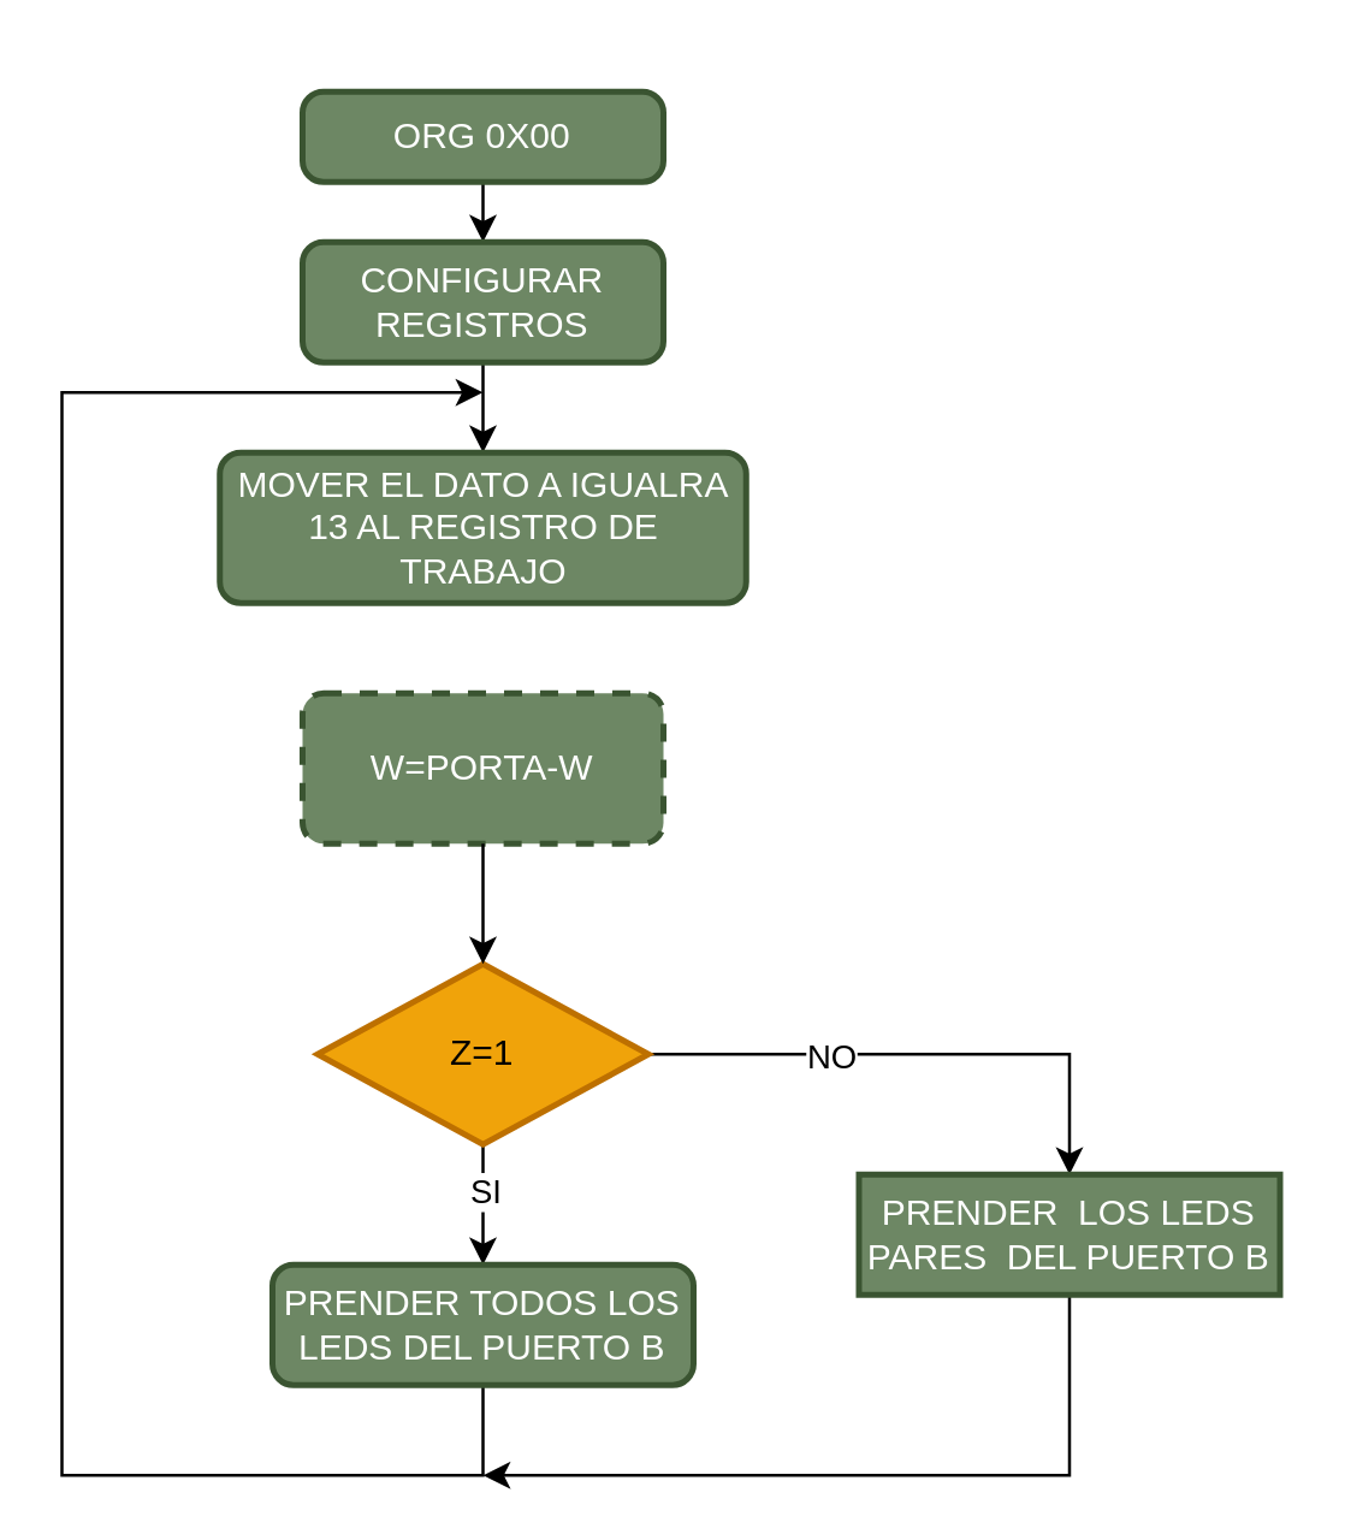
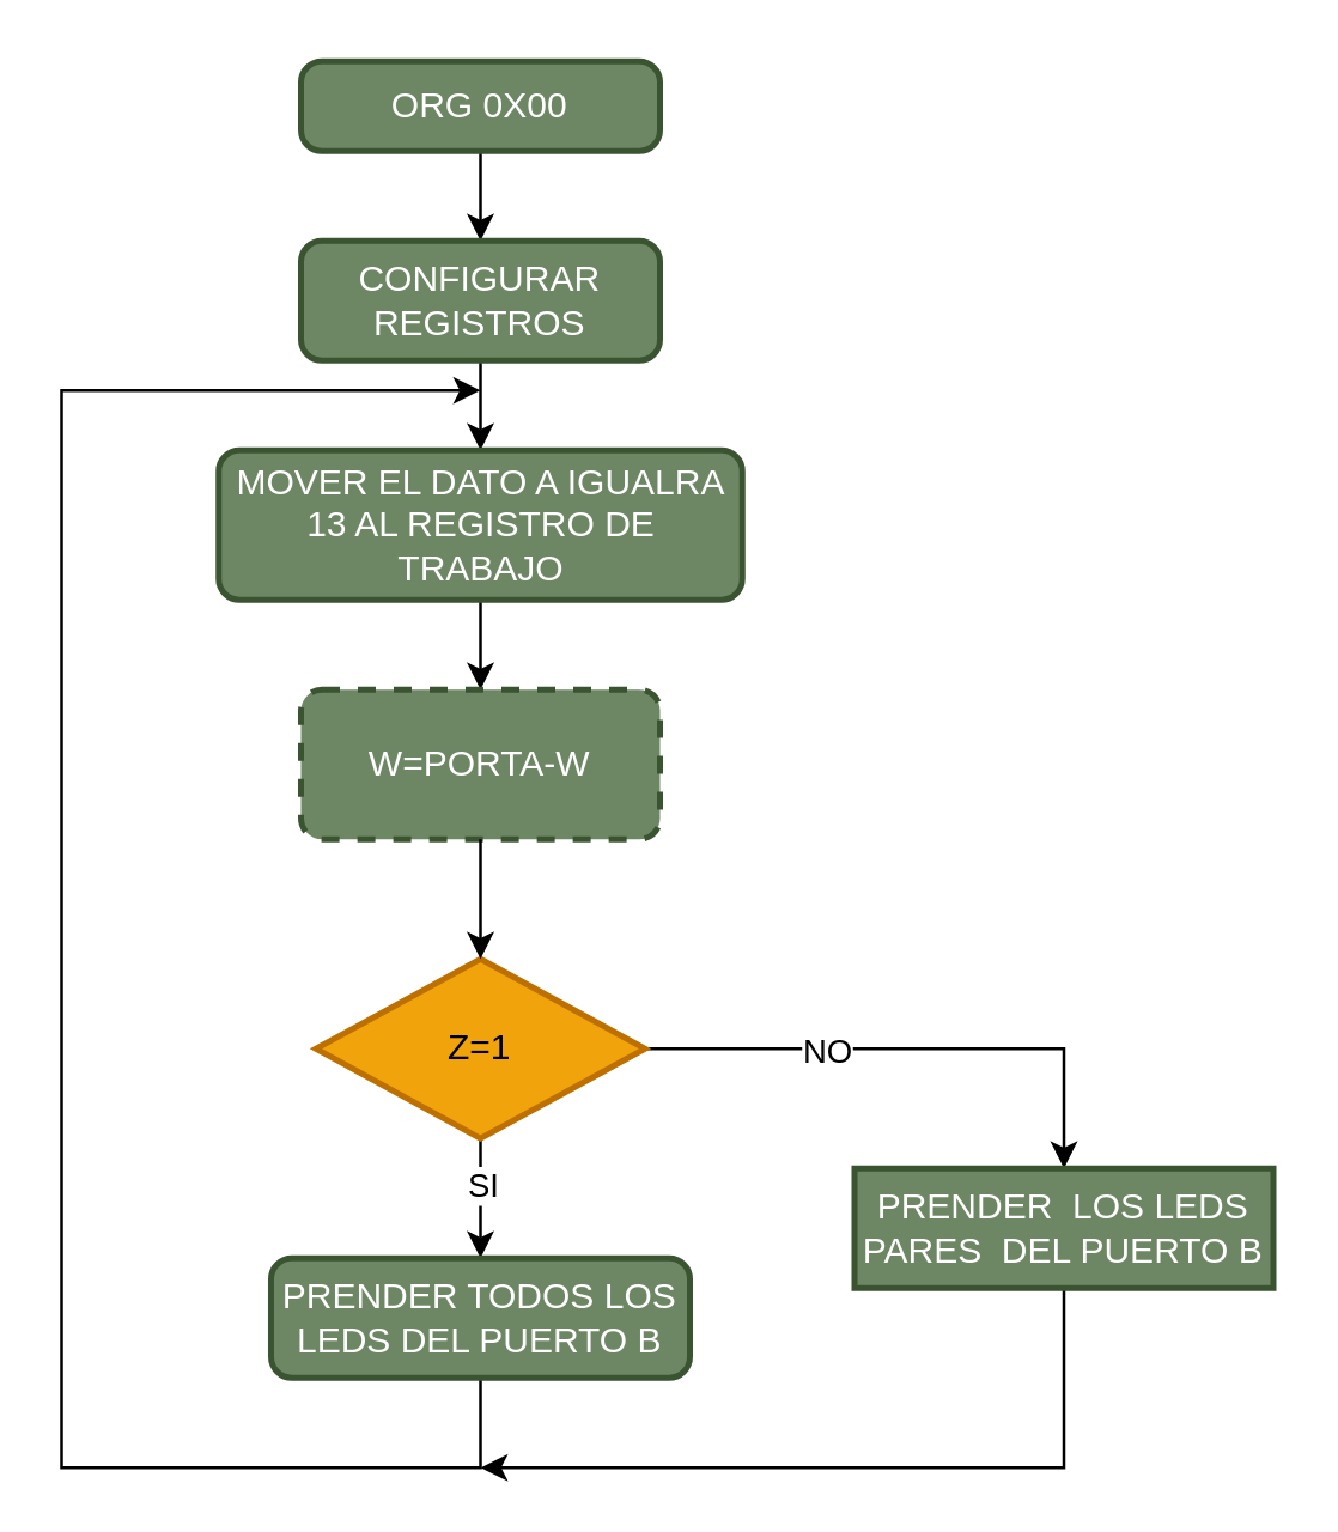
  <mxCell id="0" />
  <mxCell id="1" parent="0" />
  <mxCell id="2" style="edgeStyle=orthogonalEdgeStyle;rounded=0;orthogonalLoop=1;jettySize=auto;html=1;exitX=0.5;exitY=1;exitDx=0;exitDy=0;entryX=0.5;entryY=0;entryDx=0;entryDy=0;" edge="1" parent="1" source="3" target="5"><mxGeometry relative="1" as="geometry" /></mxCell>
- <mxCell id="3" value="ORG 0X00" style="rounded=1;whiteSpace=wrap;html=1;absoluteArcSize=1;arcSize=14;strokeWidth=2;fillColor=#6d8764;strokeColor=#3A5431;fontColor=#ffffff;" vertex="1" parent="1"><mxGeometry x="100" y="30" width="120" height="30" as="geometry" /></mxCell>
+ <mxCell id="3" value="ORG 0X00" style="rounded=1;whiteSpace=wrap;html=1;absoluteArcSize=1;arcSize=14;strokeWidth=2;fillColor=#6d8764;strokeColor=#3A5431;fontColor=#ffffff;" vertex="1" parent="1"><mxGeometry x="100" y="20" width="120" height="30" as="geometry" /></mxCell>
  <mxCell id="4" style="edgeStyle=orthogonalEdgeStyle;rounded=0;orthogonalLoop=1;jettySize=auto;html=1;exitX=0.5;exitY=1;exitDx=0;exitDy=0;entryX=0.5;entryY=0;entryDx=0;entryDy=0;" edge="1" parent="1" source="5" target="7"><mxGeometry relative="1" as="geometry" /></mxCell>
  <mxCell id="5" value="CONFIGURAR REGISTROS" style="rounded=1;whiteSpace=wrap;html=1;absoluteArcSize=1;arcSize=14;strokeWidth=2;fillColor=#6d8764;fontColor=#ffffff;strokeColor=#3A5431;" vertex="1" parent="1"><mxGeometry x="100" y="80" width="120" height="40" as="geometry" /></mxCell>
+ <mxCell id="6" style="edgeStyle=orthogonalEdgeStyle;rounded=0;orthogonalLoop=1;jettySize=auto;html=1;exitX=0.5;exitY=1;exitDx=0;exitDy=0;entryX=0.5;entryY=0;entryDx=0;entryDy=0;" edge="1" parent="1" source="7" target="8"><mxGeometry relative="1" as="geometry" /></mxCell>
  <mxCell id="7" value="MOVER EL DATO A IGUALRA 13 AL REGISTRO DE TRABAJO" style="rounded=1;whiteSpace=wrap;html=1;absoluteArcSize=1;arcSize=14;strokeWidth=2;fillColor=#6d8764;fontColor=#ffffff;strokeColor=#3A5431;" vertex="1" parent="1"><mxGeometry x="72.5" y="150" width="175" height="50" as="geometry" /></mxCell>
  <mxCell id="8" value="W=PORTA-W" style="rounded=1;whiteSpace=wrap;html=1;absoluteArcSize=1;arcSize=14;strokeWidth=2;fillColor=#6d8764;fontColor=#ffffff;strokeColor=#3A5431;dashed=1;" vertex="1" parent="1"><mxGeometry x="100" y="230" width="120" height="50" as="geometry" /></mxCell>
  <mxCell id="9" style="edgeStyle=orthogonalEdgeStyle;rounded=0;orthogonalLoop=1;jettySize=auto;html=1;exitX=0.5;exitY=1;exitDx=0;exitDy=0;exitPerimeter=0;entryX=0.5;entryY=0;entryDx=0;entryDy=0;" edge="1" parent="1" source="13" target="15"><mxGeometry relative="1" as="geometry" /></mxCell>
  <mxCell id="10" value="SI" style="edgeLabel;html=1;align=center;verticalAlign=middle;resizable=0;points=[];" vertex="1" connectable="0" parent="9"><mxGeometry x="-0.25" relative="1" as="geometry"><mxPoint as="offset" /></mxGeometry></mxCell>
  <mxCell id="11" style="edgeStyle=orthogonalEdgeStyle;rounded=0;orthogonalLoop=1;jettySize=auto;html=1;exitX=1;exitY=0.5;exitDx=0;exitDy=0;exitPerimeter=0;entryX=0.5;entryY=0;entryDx=0;entryDy=0;" edge="1" parent="1" source="13" target="17"><mxGeometry relative="1" as="geometry" /></mxCell>
  <mxCell id="12" value="NO" style="edgeLabel;html=1;align=center;verticalAlign=middle;resizable=0;points=[];" vertex="1" connectable="0" parent="11"><mxGeometry x="-0.333" relative="1" as="geometry"><mxPoint as="offset" /></mxGeometry></mxCell>
  <mxCell id="13" value="Z=1" style="strokeWidth=2;html=1;shape=mxgraph.flowchart.decision;whiteSpace=wrap;fillColor=#f0a30a;fontColor=#000000;strokeColor=#BD7000;" vertex="1" parent="1"><mxGeometry x="105" y="320" width="110" height="60" as="geometry" /></mxCell>
  <mxCell id="14" style="edgeStyle=orthogonalEdgeStyle;rounded=0;orthogonalLoop=1;jettySize=auto;html=1;exitX=0.5;exitY=1;exitDx=0;exitDy=0;" edge="1" parent="1" source="15"><mxGeometry relative="1" as="geometry"><mxPoint x="160" y="130" as="targetPoint" /><Array as="points"><mxPoint x="160" y="490" /><mxPoint x="20" y="490" /><mxPoint x="20" y="130" /></Array></mxGeometry></mxCell>
  <mxCell id="15" value="PRENDER TODOS LOS LEDS DEL PUERTO B" style="rounded=1;whiteSpace=wrap;html=1;absoluteArcSize=1;arcSize=14;strokeWidth=2;fillColor=#6d8764;fontColor=#ffffff;strokeColor=#3A5431;" vertex="1" parent="1"><mxGeometry x="90" y="420" width="140" height="40" as="geometry" /></mxCell>
  <mxCell id="16" style="edgeStyle=orthogonalEdgeStyle;rounded=0;orthogonalLoop=1;jettySize=auto;html=1;exitX=0.5;exitY=1;exitDx=0;exitDy=0;" edge="1" parent="1" source="17"><mxGeometry relative="1" as="geometry"><mxPoint x="160" y="490" as="targetPoint" /><Array as="points"><mxPoint x="355" y="490" /></Array></mxGeometry></mxCell>
  <mxCell id="17" value="PRENDER&amp;nbsp; LOS LEDS PARES&amp;nbsp; DEL PUERTO B" style="whiteSpace=wrap;html=1;absoluteArcSize=1;arcSize=14;strokeWidth=2;fillColor=#6d8764;fontColor=#ffffff;strokeColor=#3A5431;rounded=0;" vertex="1" parent="1"><mxGeometry x="285" y="390" width="140" height="40" as="geometry" /></mxCell>
  <mxCell id="18" style="edgeStyle=orthogonalEdgeStyle;rounded=0;orthogonalLoop=1;jettySize=auto;html=1;exitX=0.5;exitY=1;exitDx=0;exitDy=0;entryX=0.5;entryY=0;entryDx=0;entryDy=0;entryPerimeter=0;" edge="1" parent="1" source="8" target="13"><mxGeometry relative="1" as="geometry" /></mxCell>
